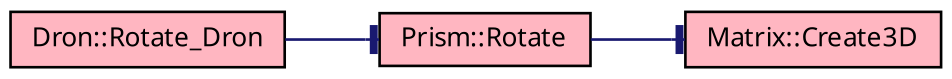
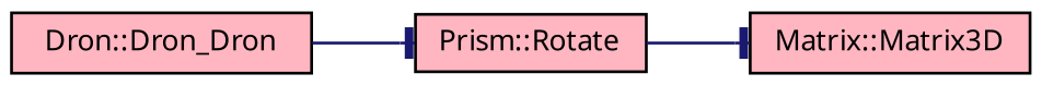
  digraph {
    fontname="Noto Sans"
    rankdir=LR
    node [color=black fillcolor=lightpink fontname="Noto Sans" fontsize=10 shape=record style=filled]
    edge [arrowhead=tee color=midnightblue fontname="Noto Sans" fontsize=10 labelfontname=Helvetica labelfontsize=10 style=solid]
-   n1 [fontcolor=black height=0.2 label="Dron::Rotate_Dron" width=0.4]
+   n1 [fontcolor=black height=0.2 label="Dron::Dron_Dron" width=0.4]
    n2 [height=0.2 label="Prism::Rotate" width=0.4]
-   n3 [height=0.2 label="Matrix::Create3D" width=0.4]
+   n3 [height=0.2 label="Matrix::Matrix3D" width=0.4]
    n1 -> n2
    n2 -> n3
  }
